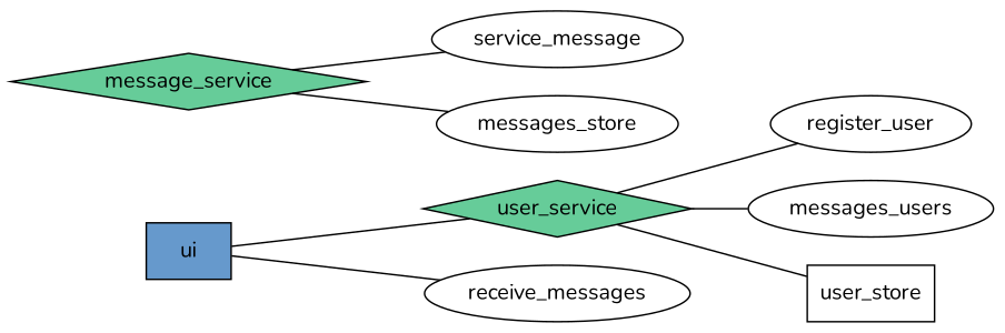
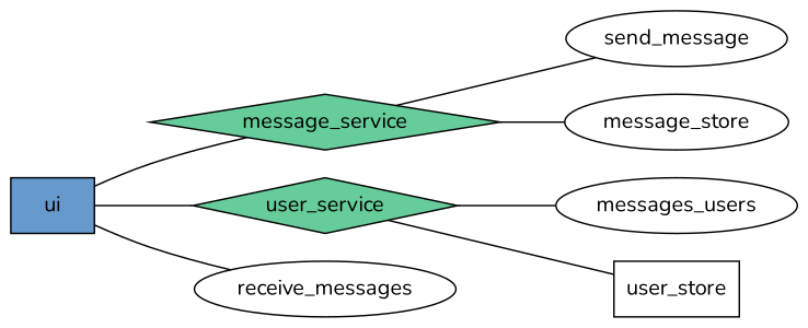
  graph {
    fontname=Nunito
    rankdir=LR
    node [fillcolor="#66cc99" fontname=Nunito shape=ellipse style=unfilled]
    edge [fontname=Nunito]
    ui [fillcolor="#6699cc" shape=rect style=filled]
    message_service [shape=diamond style=filled]
    user_service [shape=diamond style=filled]
    receive_messages
-   send_message [label=service_message]
-   message_store [label=messages_store]
-   register_user
+   send_message
+   message_store
    n8 [label=messages_users]
    user_store [shape=box]
+   ui -- message_service
    ui -- user_service
    ui -- receive_messages
    message_service -- send_message
    message_service -- message_store
-   user_service -- register_user
    user_service -- n8
    user_service -- user_store
  }
